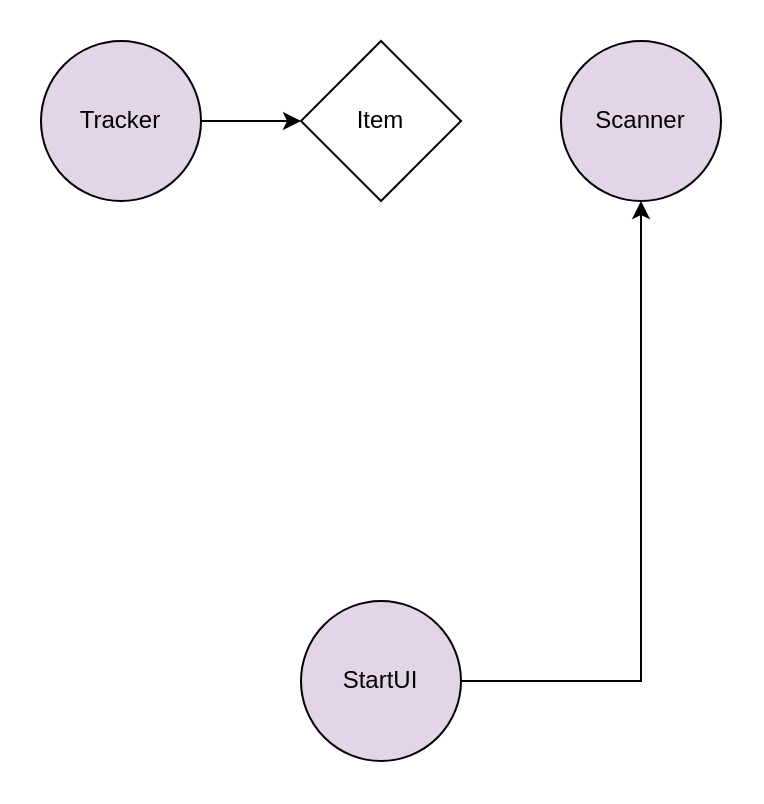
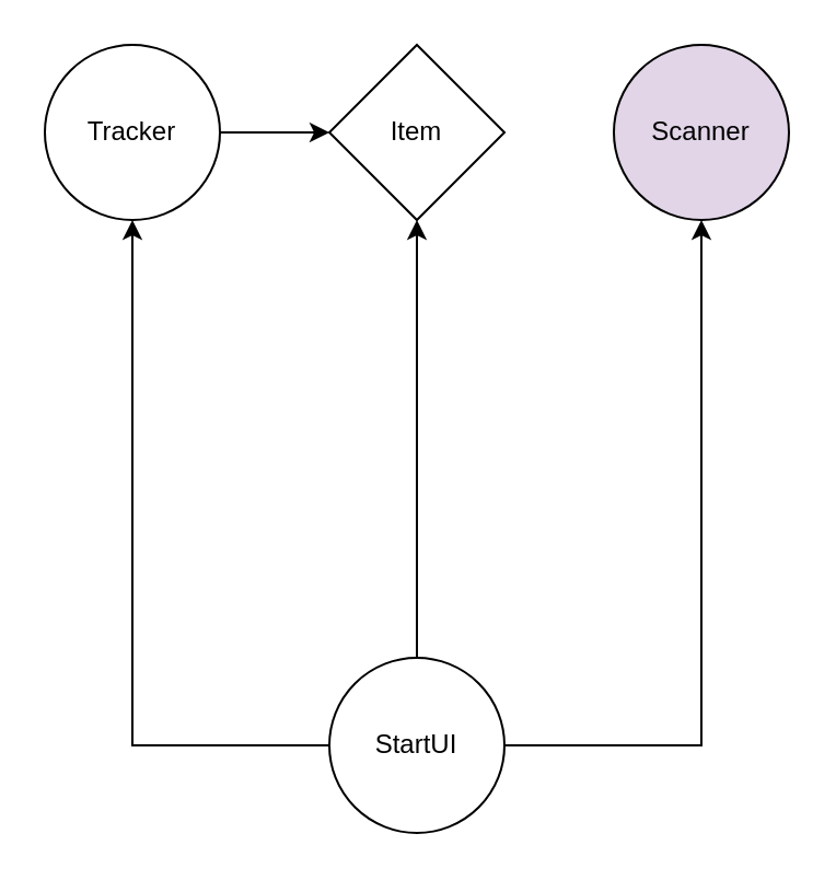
  <mxCell id="0" />
  <mxCell id="1" parent="0" />
  <mxCell id="2" style="edgeStyle=orthogonalEdgeStyle;rounded=0;orthogonalLoop=1;jettySize=auto;html=1;" edge="1" parent="1" source="5" target="9"><mxGeometry relative="1" as="geometry" /></mxCell>
- <mxCell id="5" value="StartUI" style="ellipse;whiteSpace=wrap;html=1;aspect=fixed;fillColor=#e1d5e7;" vertex="1" parent="1"><mxGeometry x="150" y="300" width="80" height="80" as="geometry" /></mxCell>
+ <mxCell id="3" style="edgeStyle=orthogonalEdgeStyle;rounded=0;orthogonalLoop=1;jettySize=auto;html=1;entryX=0.5;entryY=1;entryDx=0;entryDy=0;entryPerimeter=0;" edge="1" parent="1" source="5" target="6"><mxGeometry relative="1" as="geometry"><mxPoint x="190" y="110" as="targetPoint" /><Array as="points" /></mxGeometry></mxCell>
+ <mxCell id="4" style="edgeStyle=orthogonalEdgeStyle;rounded=0;orthogonalLoop=1;jettySize=auto;html=1;entryX=0.5;entryY=1;entryDx=0;entryDy=0;" edge="1" parent="1" source="5" target="8"><mxGeometry relative="1" as="geometry"><Array as="points"><mxPoint x="60" y="340" /></Array></mxGeometry></mxCell>
+ <mxCell id="5" value="StartUI" style="ellipse;whiteSpace=wrap;html=1;aspect=fixed;" vertex="1" parent="1"><mxGeometry x="150" y="300" width="80" height="80" as="geometry" /></mxCell>
  <mxCell id="6" value="Item" style="rhombus;whiteSpace=wrap;html=1;aspect=fixed;" vertex="1" parent="1"><mxGeometry x="150" y="20" width="80" height="80" as="geometry" /></mxCell>
  <mxCell id="7" style="edgeStyle=orthogonalEdgeStyle;rounded=0;orthogonalLoop=1;jettySize=auto;html=1;entryX=0;entryY=0.5;entryDx=0;entryDy=0;" edge="1" parent="1" source="8" target="6"><mxGeometry relative="1" as="geometry" /></mxCell>
- <mxCell id="8" value="Tracker" style="ellipse;whiteSpace=wrap;html=1;aspect=fixed;fillColor=#e1d5e7;" vertex="1" parent="1"><mxGeometry x="20" y="20" width="80" height="80" as="geometry" /></mxCell>
+ <mxCell id="8" value="Tracker" style="ellipse;whiteSpace=wrap;html=1;aspect=fixed;" vertex="1" parent="1"><mxGeometry x="20" y="20" width="80" height="80" as="geometry" /></mxCell>
  <mxCell id="9" value="Scanner" style="ellipse;whiteSpace=wrap;html=1;aspect=fixed;fillColor=#e1d5e7;" vertex="1" parent="1"><mxGeometry x="280" y="20" width="80" height="80" as="geometry" /></mxCell>
